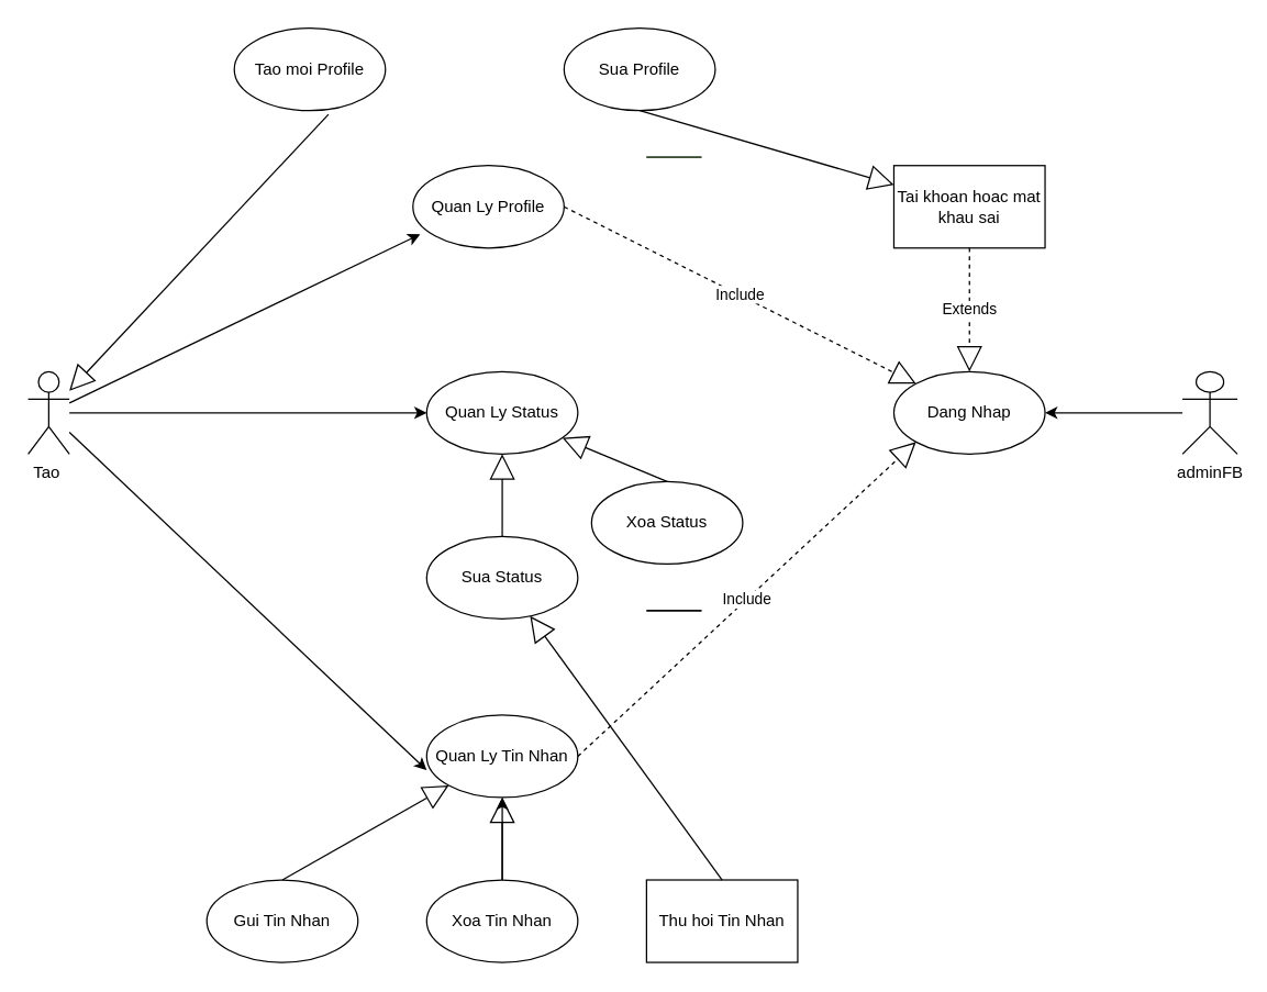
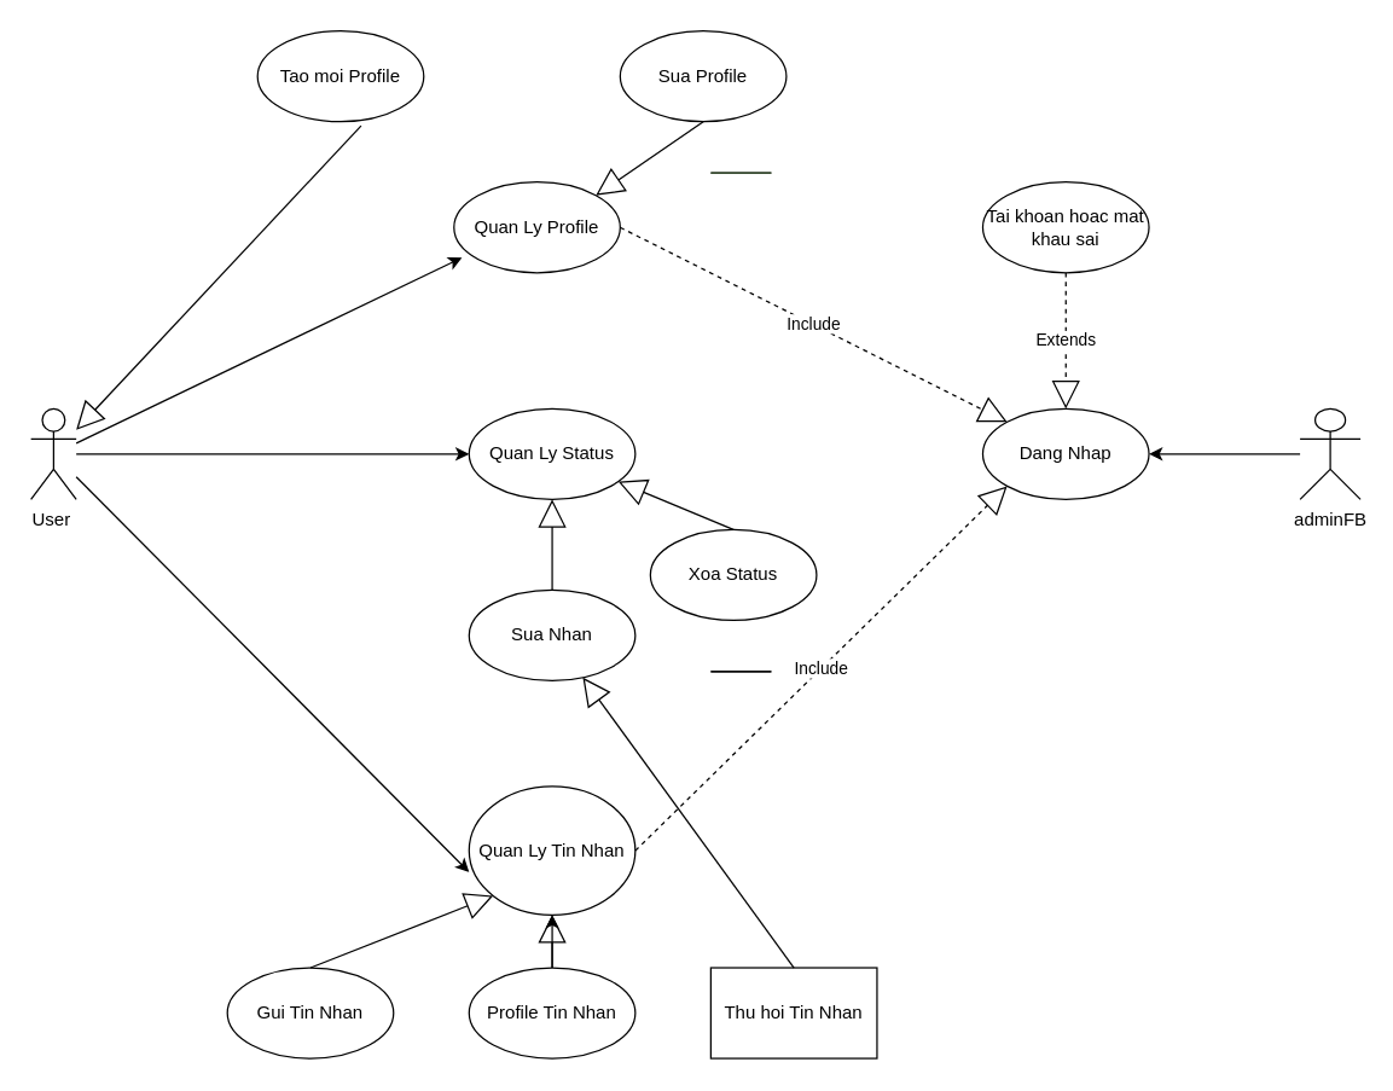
  <mxCell id="0" />
  <mxCell id="1" parent="0" />
  <mxCell id="2" style="edgeStyle=none;rounded=0;orthogonalLoop=1;jettySize=auto;html=1;" edge="1" parent="1" source="4" target="7"><mxGeometry relative="1" as="geometry" /></mxCell>
  <mxCell id="3" style="edgeStyle=none;rounded=0;orthogonalLoop=1;jettySize=auto;html=1;entryX=0;entryY=0.667;entryDx=0;entryDy=0;entryPerimeter=0;" edge="1" parent="1" source="4" target="8"><mxGeometry relative="1" as="geometry" /></mxCell>
- <mxCell id="4" value="Tao&amp;nbsp;" style="shape=umlActor;verticalLabelPosition=bottom;verticalAlign=top;html=1;" vertex="1" parent="1"><mxGeometry x="20" y="270" width="30" height="60" as="geometry" /></mxCell>
+ <mxCell id="4" value="User&amp;nbsp;" style="shape=umlActor;verticalLabelPosition=bottom;verticalAlign=top;html=1;" vertex="1" parent="1"><mxGeometry x="20" y="270" width="30" height="60" as="geometry" /></mxCell>
  <mxCell id="5" value="Quan Ly Profile" style="ellipse;whiteSpace=wrap;html=1;" vertex="1" parent="1"><mxGeometry x="300" width="110" height="60" as="geometry" y="120" /></mxCell>
  <mxCell id="6" style="rounded=0;orthogonalLoop=1;jettySize=auto;html=1;entryX=0.048;entryY=0.833;entryDx=0;entryDy=0;entryPerimeter=0;" edge="1" parent="1" source="4" target="5"><mxGeometry relative="1" as="geometry" /></mxCell>
  <mxCell id="7" value="Quan Ly Status" style="ellipse;whiteSpace=wrap;html=1;" vertex="1" parent="1"><mxGeometry x="310" y="270" width="110" height="60" as="geometry" /></mxCell>
- <mxCell id="8" value="Quan Ly Tin Nhan" style="ellipse;whiteSpace=wrap;html=1;" vertex="1" parent="1"><mxGeometry x="310" y="520" width="110" height="60" as="geometry" /></mxCell>
+ <mxCell id="8" value="Quan Ly Tin Nhan" style="ellipse;whiteSpace=wrap;html=1;" vertex="1" parent="1"><mxGeometry x="310" y="520" width="110" height="85" as="geometry" /></mxCell>
  <mxCell id="9" value="Tao moi Profile" style="ellipse;whiteSpace=wrap;html=1;" vertex="1" parent="1"><mxGeometry x="170" y="20" width="110" height="60" as="geometry" /></mxCell>
  <mxCell id="10" value="Sua Profile" style="ellipse;whiteSpace=wrap;html=1;" vertex="1" parent="1"><mxGeometry x="410" y="20" width="110" height="60" as="geometry" /></mxCell>
  <mxCell id="11" value="Xoa Status" style="ellipse;whiteSpace=wrap;html=1;" vertex="1" parent="1"><mxGeometry x="430" y="350" width="110" height="60" as="geometry" /></mxCell>
- <mxCell id="12" value="Sua Status" style="ellipse;whiteSpace=wrap;html=1;" vertex="1" parent="1"><mxGeometry x="310" y="390" width="110" height="60" as="geometry" /></mxCell>
+ <mxCell id="12" value="Sua Nhan" style="ellipse;whiteSpace=wrap;html=1;" vertex="1" parent="1"><mxGeometry x="310" y="390" width="110" height="60" as="geometry" /></mxCell>
  <mxCell id="13" value="Gui Tin Nhan" style="ellipse;whiteSpace=wrap;html=1;" vertex="1" parent="1"><mxGeometry x="150" y="640" width="110" height="60" as="geometry" /></mxCell>
  <mxCell id="14" value="" style="edgeStyle=none;rounded=0;orthogonalLoop=1;jettySize=auto;html=1;" edge="1" parent="1" source="15" target="8"><mxGeometry relative="1" as="geometry" /></mxCell>
- <mxCell id="15" value="Xoa Tin Nhan" style="ellipse;whiteSpace=wrap;html=1;" vertex="1" parent="1"><mxGeometry x="310" y="640" width="110" height="60" as="geometry" /></mxCell>
+ <mxCell id="15" value="Profile Tin Nhan" style="ellipse;whiteSpace=wrap;html=1;" vertex="1" parent="1"><mxGeometry x="310" y="640" width="110" height="60" as="geometry" /></mxCell>
  <mxCell id="16" value="Thu hoi Tin Nhan" style="whiteSpace=wrap;html=1;rounded=0;" vertex="1" parent="1"><mxGeometry x="470" y="640" width="110" height="60" as="geometry" /></mxCell>
  <mxCell id="17" value="Dang Nhap" style="ellipse;whiteSpace=wrap;html=1;" vertex="1" parent="1"><mxGeometry x="650" y="270" width="110" height="60" as="geometry" /></mxCell>
  <mxCell id="18" style="edgeStyle=none;rounded=0;orthogonalLoop=1;jettySize=auto;html=1;" edge="1" parent="1" source="19" target="17"><mxGeometry relative="1" as="geometry" /></mxCell>
  <mxCell id="19" value="adminFB" style="shape=umlActor;verticalLabelPosition=bottom;verticalAlign=top;html=1;" vertex="1" parent="1"><mxGeometry x="860" y="270" width="40" height="60" as="geometry" /></mxCell>
- <mxCell id="20" value="Tai khoan hoac mat khau sai" style="whiteSpace=wrap;html=1;rounded=0;" vertex="1" parent="1"><mxGeometry x="650" width="110" height="60" as="geometry" y="120" /></mxCell>
- <mxCell id="21" value="" style="endArrow=block;endSize=16;endFill=0;html=1;rounded=0;exitX=0.5;exitY=1;exitDx=0;exitDy=0;" edge="1" parent="1" source="10" target="20"><mxGeometry width="160" relative="1" as="geometry"><mxPoint x="410" as="sourcePoint" y="120" /><mxPoint x="570" as="targetPoint" y="120" /></mxGeometry></mxCell>
+ <mxCell id="20" value="Tai khoan hoac mat khau sai" style="ellipse;whiteSpace=wrap;html=1;" vertex="1" parent="1"><mxGeometry x="650" width="110" height="60" as="geometry" y="120" /></mxCell>
+ <mxCell id="21" value="" style="endArrow=block;endSize=16;endFill=0;html=1;rounded=0;exitX=0.5;exitY=1;exitDx=0;exitDy=0;entryX=1;entryY=0;entryDx=0;entryDy=0;" edge="1" parent="1" source="10" target="5"><mxGeometry width="160" relative="1" as="geometry"><mxPoint x="410" as="sourcePoint" y="120" /><mxPoint x="570" as="targetPoint" y="120" /></mxGeometry></mxCell>
  <mxCell id="22" value="" style="endArrow=block;endSize=16;endFill=0;html=1;rounded=0;exitX=0.623;exitY=1.045;exitDx=0;exitDy=0;exitPerimeter=0;" edge="1" parent="1" source="9" target="4"><mxGeometry width="160" relative="1" as="geometry"><mxPoint x="240" y="70" as="sourcePoint" /><mxPoint x="181.17" y="120.02" as="targetPoint" /></mxGeometry></mxCell>
  <mxCell id="23" value="" style="endArrow=block;endSize=16;endFill=0;html=1;rounded=0;exitX=0.5;exitY=0;exitDx=0;exitDy=0;" edge="1" parent="1" source="11" target="7"><mxGeometry width="160" relative="1" as="geometry"><mxPoint x="511.04" y="340" as="sourcePoint" /><mxPoint x="440.001" y="388.825" as="targetPoint" /></mxGeometry></mxCell>
  <mxCell id="24" value="" style="endArrow=block;endSize=16;endFill=0;html=1;rounded=0;exitX=0.5;exitY=0;exitDx=0;exitDy=0;entryX=0.5;entryY=1;entryDx=0;entryDy=0;" edge="1" parent="1" source="12" target="7"><mxGeometry width="160" relative="1" as="geometry"><mxPoint x="521.04" y="350" as="sourcePoint" /><mxPoint x="424.141" y="323.474" as="targetPoint" /></mxGeometry></mxCell>
  <mxCell id="25" value="" style="endArrow=block;endSize=16;endFill=0;html=1;rounded=0;exitX=0.5;exitY=0;exitDx=0;exitDy=0;entryX=0;entryY=1;entryDx=0;entryDy=0;" edge="1" parent="1" source="13" target="8"><mxGeometry width="160" relative="1" as="geometry"><mxPoint x="210" y="580" as="sourcePoint" /><mxPoint x="210" y="520" as="targetPoint" /></mxGeometry></mxCell>
  <mxCell id="26" value="" style="endArrow=block;endSize=16;endFill=0;html=1;rounded=0;exitX=0.5;exitY=0;exitDx=0;exitDy=0;entryX=0.5;entryY=1;entryDx=0;entryDy=0;" edge="1" parent="1" source="15" target="8"><mxGeometry width="160" relative="1" as="geometry"><mxPoint x="215" y="590" as="sourcePoint" /><mxPoint x="336.039" y="581.175" as="targetPoint" /></mxGeometry></mxCell>
  <mxCell id="27" value="" style="endArrow=block;endSize=16;endFill=0;html=1;rounded=0;exitX=0.5;exitY=0;exitDx=0;exitDy=0;" edge="1" parent="1" source="16" target="12"><mxGeometry width="160" relative="1" as="geometry"><mxPoint x="470" y="610" as="sourcePoint" /><mxPoint x="470" y="550" as="targetPoint" /></mxGeometry></mxCell>
  <mxCell id="28" value="Include" style="endArrow=block;endSize=16;endFill=0;html=1;rounded=0;exitX=1;exitY=0.5;exitDx=0;exitDy=0;entryX=0;entryY=1;entryDx=0;entryDy=0;dashed=1;" edge="1" parent="1" source="8" target="17"><mxGeometry width="160" relative="1" as="geometry"><mxPoint x="420" y="520" as="sourcePoint" /><mxPoint x="580" y="520" as="targetPoint" /></mxGeometry></mxCell>
  <mxCell id="29" value="Include" style="endArrow=block;endSize=16;endFill=0;html=1;rounded=0;exitX=1;exitY=0.5;exitDx=0;exitDy=0;dashed=1;entryX=0;entryY=0;entryDx=0;entryDy=0;" edge="1" parent="1" source="5" target="17"><mxGeometry width="160" relative="1" as="geometry"><mxPoint x="410" y="149.41" as="sourcePoint" /><mxPoint x="640" y="149.41" as="targetPoint" /><Array as="points" /></mxGeometry></mxCell>
  <mxCell id="30" value="Extends" style="endArrow=block;endSize=16;endFill=0;html=1;rounded=0;dashed=1;entryX=0.5;entryY=0;entryDx=0;entryDy=0;exitX=0.5;exitY=1;exitDx=0;exitDy=0;" edge="1" parent="1" source="20" target="17"><mxGeometry width="160" relative="1" as="geometry"><mxPoint x="670" y="170" as="sourcePoint" /><mxPoint x="830" y="170" as="targetPoint" /></mxGeometry></mxCell>
  <mxCell id="31" value="" style="line;strokeWidth=1;fillColor=none;align=left;verticalAlign=middle;spacingTop=-1;spacingLeft=3;spacingRight=3;rotatable=0;labelPosition=right;points=[];portConstraint=eastwest;" vertex="1" parent="1"><mxGeometry x="470" y="440" width="40" height="8" as="geometry" /></mxCell>
  <mxCell id="32" value="" style="line;strokeWidth=1;fillColor=none;align=left;verticalAlign=middle;spacingTop=-1;spacingLeft=3;spacingRight=3;rotatable=0;labelPosition=right;points=[];portConstraint=eastwest;" vertex="1" parent="1"><mxGeometry x="470" y="440" width="40" height="8" as="geometry" /></mxCell>
  <mxCell id="33" value="" style="line;strokeWidth=1;fillColor=none;align=left;verticalAlign=middle;spacingTop=-1;spacingLeft=3;spacingRight=3;rotatable=0;labelPosition=right;points=[];portConstraint=eastwest;" vertex="1" parent="1"><mxGeometry x="470" y="110" width="40" height="8" as="geometry" /></mxCell>
  <mxCell id="34" value="" style="line;strokeWidth=1;fillColor=#6d8764;align=left;verticalAlign=middle;spacingTop=-1;spacingLeft=3;spacingRight=3;rotatable=0;labelPosition=right;points=[];portConstraint=eastwest;fontColor=#ffffff;strokeColor=#3A5431;" vertex="1" parent="1"><mxGeometry x="470" y="110" width="40" height="8" as="geometry" /></mxCell>
